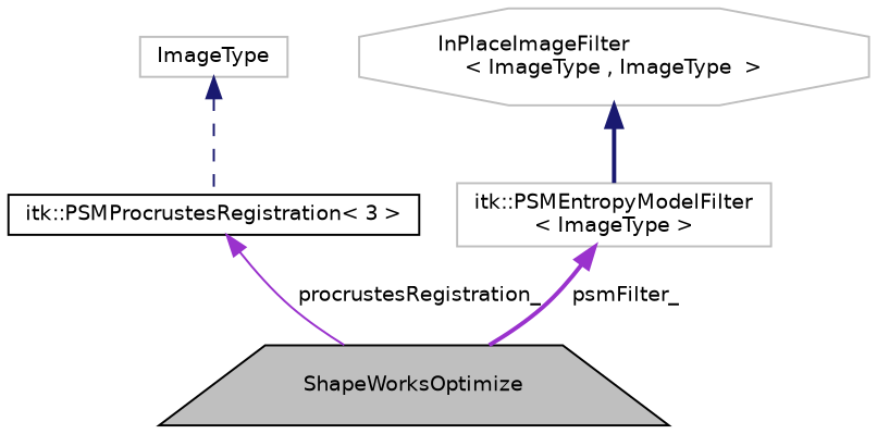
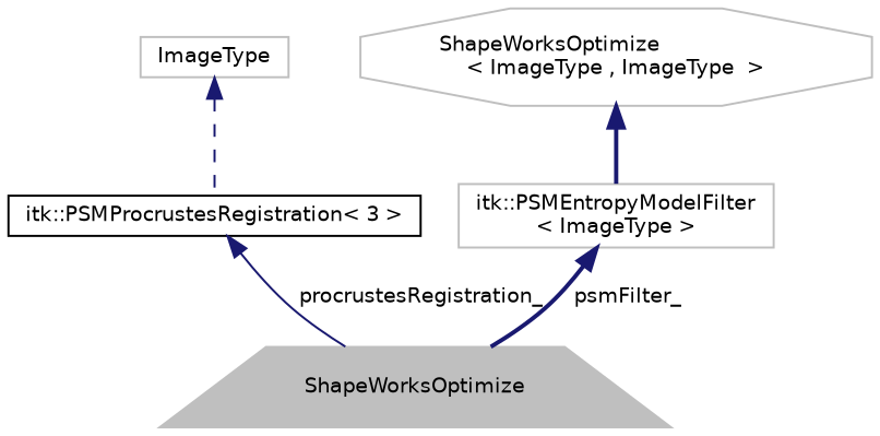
  digraph {
    node [color=grey75 fillcolor=white fontname=Helvetica fontsize=10 shape=box style=filled]
    edge [color=darkorchid3 dir=back fontname=Helvetica fontsize=10 labelfontname=Helvetica labelfontsize=10 style=bold]
-   n1 [color=black fillcolor=grey75 fontcolor=black height=0.2 label=ShapeWorksOptimize shape=trapezium width=0.4]
+   n1 [fillcolor=grey75 fontcolor=black height=0.2 label=ShapeWorksOptimize shape=trapezium width=0.4]
    n2 [color=black height=0.2 label="itk::PSMProcrustesRegistration\< 3 \>" width=0.4]
    n3 [height=0.2 label=ImageType width=0.4]
    n4 [height=0.2 label="itk::PSMEntropyModelFilter\l\< ImageType \>" width=0.4]
-   n5 [height=0.2 label="InPlaceImageFilter\l\< ImageType , ImageType  \>" shape=octagon width=0.4]
-   n2 -> n1 [label=" procrustesRegistration_" style=solid]
+   n5 [height=0.2 label="ShapeWorksOptimize\l\< ImageType , ImageType  \>" shape=octagon width=0.4]
+   n2 -> n1 [color=midnightblue label=" procrustesRegistration_" style=solid]
    n3 -> n2 [color=midnightblue style=dashed]
-   n4 -> n1 [label=" psmFilter_"]
+   n4 -> n1 [color=midnightblue label=" psmFilter_"]
    n5 -> n4 [color=midnightblue]
  }
